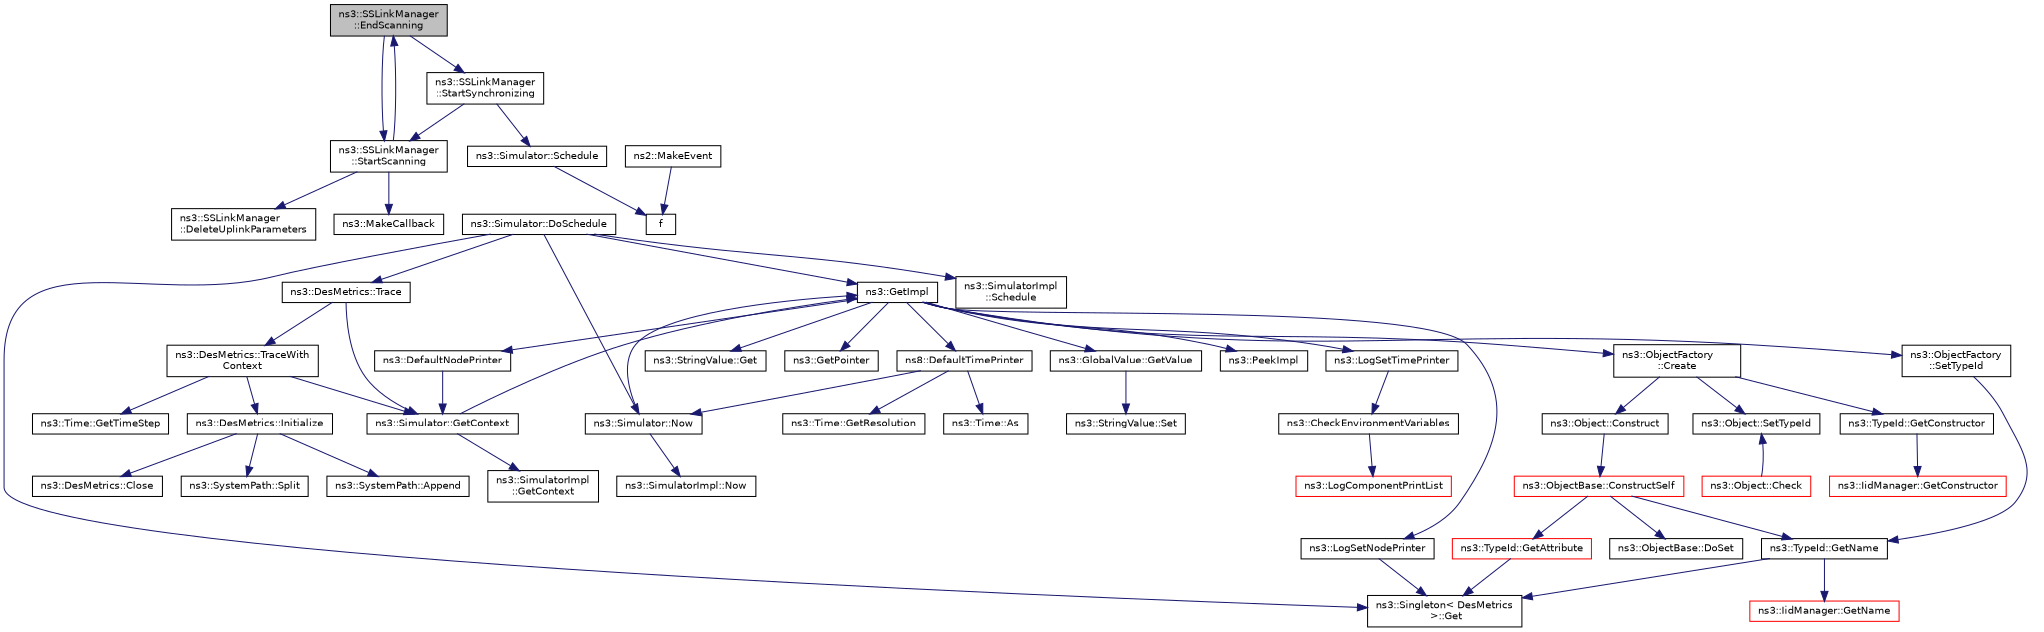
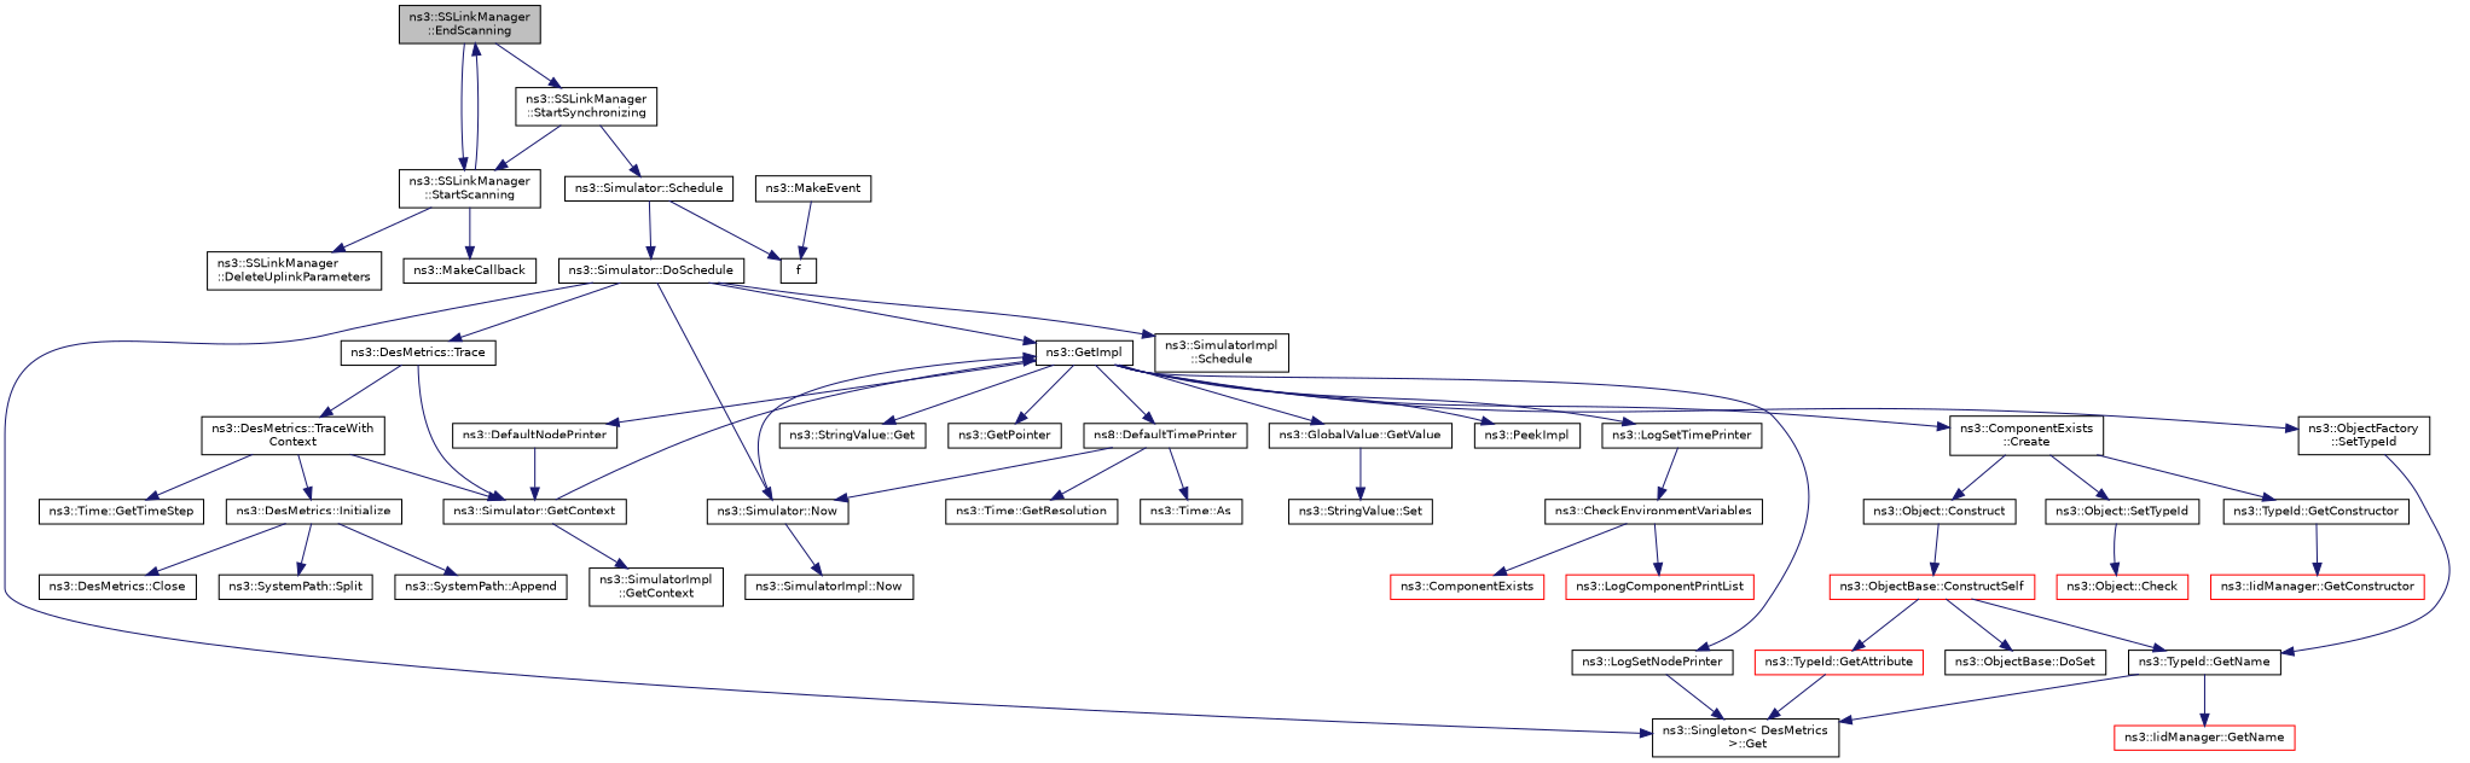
  digraph {
    rankdir=TB
    node [color=black fillcolor=white fontname=Helvetica fontsize=10 shape=record style=filled]
    edge [color=midnightblue fontname=Helvetica fontsize=10 labelfontname=Helvetica labelfontsize=10 style=solid]
    n1 [fillcolor=grey75 fontcolor=black height=0.2 label="ns3::SSLinkManager\l::EndScanning" width=0.4]
    n2 [height=0.2 label="ns3::SSLinkManager\l::StartScanning" width=0.4]
    n3 [height=0.2 label="ns3::SSLinkManager\l::StartSynchronizing" width=0.4]
    n4 [height=0.2 label="ns3::SSLinkManager\l::DeleteUplinkParameters" width=0.4]
    n5 [height=0.2 label="ns3::MakeCallback" width=0.4]
    n6 [height=0.2 label="ns3::Simulator::Schedule" width=0.4]
    n7 [height=0.2 label="ns3::Simulator::DoSchedule" width=0.4]
    n8 [height=0.2 label=f width=0.4]
    n9 [height=0.2 label="ns3::Singleton\< DesMetrics\l \>::Get" width=0.4]
    n10 [height=0.2 label="ns3::GetImpl" width=0.4]
    n11 [height=0.2 label="ns3::Simulator::Now" width=0.4]
    n12 [height=0.2 label="ns3::SimulatorImpl\l::Schedule" width=0.4]
    n13 [height=0.2 label="ns3::DesMetrics::Trace" width=0.4]
-   n14 [height=0.2 label="ns2::MakeEvent" width=0.4]
-   n15 [height=0.2 label="ns3::ObjectFactory\l::Create" width=0.4]
+   n14 [height=0.2 label="ns3::MakeEvent" width=0.4]
+   n15 [height=0.2 label="ns3::ComponentExists\l::Create" width=0.4]
    n16 [height=0.2 label="ns3::DefaultNodePrinter" width=0.4]
    n17 [height=0.2 label="ns8::DefaultTimePrinter" width=0.4]
    n18 [height=0.2 label="ns3::StringValue::Get" width=0.4]
    n19 [height=0.2 label="ns3::GetPointer" width=0.4]
    n20 [height=0.2 label="ns3::GlobalValue::GetValue" width=0.4]
    n21 [height=0.2 label="ns3::LogSetNodePrinter" width=0.4]
    n22 [height=0.2 label="ns3::LogSetTimePrinter" width=0.4]
    n23 [height=0.2 label="ns3::PeekImpl" width=0.4]
    n24 [height=0.2 label="ns3::ObjectFactory\l::SetTypeId" width=0.4]
    n25 [height=0.2 label="ns3::SimulatorImpl::Now" width=0.4]
    n26 [height=0.2 label="ns3::Simulator::GetContext" width=0.4]
    n27 [height=0.2 label="ns3::DesMetrics::TraceWith\lContext" width=0.4]
    n28 [height=0.2 label="ns3::Object::Construct" width=0.4]
    n29 [height=0.2 label="ns3::TypeId::GetConstructor" width=0.4]
    n30 [height=0.2 label="ns3::Object::SetTypeId" width=0.4]
    n31 [height=0.2 label="ns3::Time::As" width=0.4]
    n32 [height=0.2 label="ns3::Time::GetResolution" width=0.4]
    n33 [height=0.2 label="ns3::StringValue::Set" width=0.4]
    n34 [height=0.2 label="ns3::CheckEnvironmentVariables" width=0.4]
    n35 [height=0.2 label="ns3::TypeId::GetName" width=0.4]
    n36 [color=red height=0.2 label="ns3::ObjectBase::ConstructSelf" width=0.4]
    n37 [color=red height=0.2 label="ns3::IidManager::GetConstructor" width=0.4]
    n38 [color=red height=0.2 label="ns3::Object::Check" width=0.4]
    n39 [height=0.2 label="ns3::ObjectBase::DoSet" width=0.4]
    n40 [color=red height=0.2 label="ns3::TypeId::GetAttribute" width=0.4]
    n41 [color=red height=0.2 label="ns3::IidManager::GetName" width=0.4]
    n42 [height=0.2 label="ns3::SimulatorImpl\l::GetContext" width=0.4]
+   n43 [color=red height=0.2 label="ns3::ComponentExists" width=0.4]
    n44 [color=red height=0.2 label="ns3::LogComponentPrintList" width=0.4]
    n45 [height=0.2 label="ns3::Time::GetTimeStep" width=0.4]
    n46 [height=0.2 label="ns3::DesMetrics::Initialize" width=0.4]
    n47 [height=0.2 label="ns3::SystemPath::Append" width=0.4]
    n48 [height=0.2 label="ns3::DesMetrics::Close" width=0.4]
    n49 [height=0.2 label="ns3::SystemPath::Split" width=0.4]
    n1 -> n2
    n1 -> n3
    n2 -> n1
    n2 -> n4
    n2 -> n5
    n3 -> n2
    n3 -> n6
+   n6 -> n7
    n6 -> n8
    n7 -> n9
    n7 -> n10
    n7 -> n11
    n7 -> n12
    n7 -> n13
    n10 -> n15
    n10 -> n16
    n10 -> n17
    n10 -> n18
    n10 -> n19
    n10 -> n20
    n10 -> n21
    n10 -> n22
    n10 -> n23
    n10 -> n24
    n11 -> n10
    n11 -> n25
    n13 -> n26
    n13 -> n27
    n14 -> n8
    n15 -> n28
    n15 -> n29
    n15 -> n30
    n16 -> n26
    n17 -> n11
    n17 -> n31
    n17 -> n32
    n20 -> n33
    n21 -> n9
    n22 -> n34
    n24 -> n35
    n26 -> n10
    n26 -> n42
    n27 -> n26
    n27 -> n45
    n27 -> n46
    n28 -> n36
    n29 -> n37
-   n38 -> n30
+   n30 -> n38
+   n34 -> n43
    n34 -> n44
    n35 -> n9
    n35 -> n41
    n36 -> n35
    n36 -> n39
    n36 -> n40
    n40 -> n9
    n46 -> n47
    n46 -> n48
    n46 -> n49
  }
